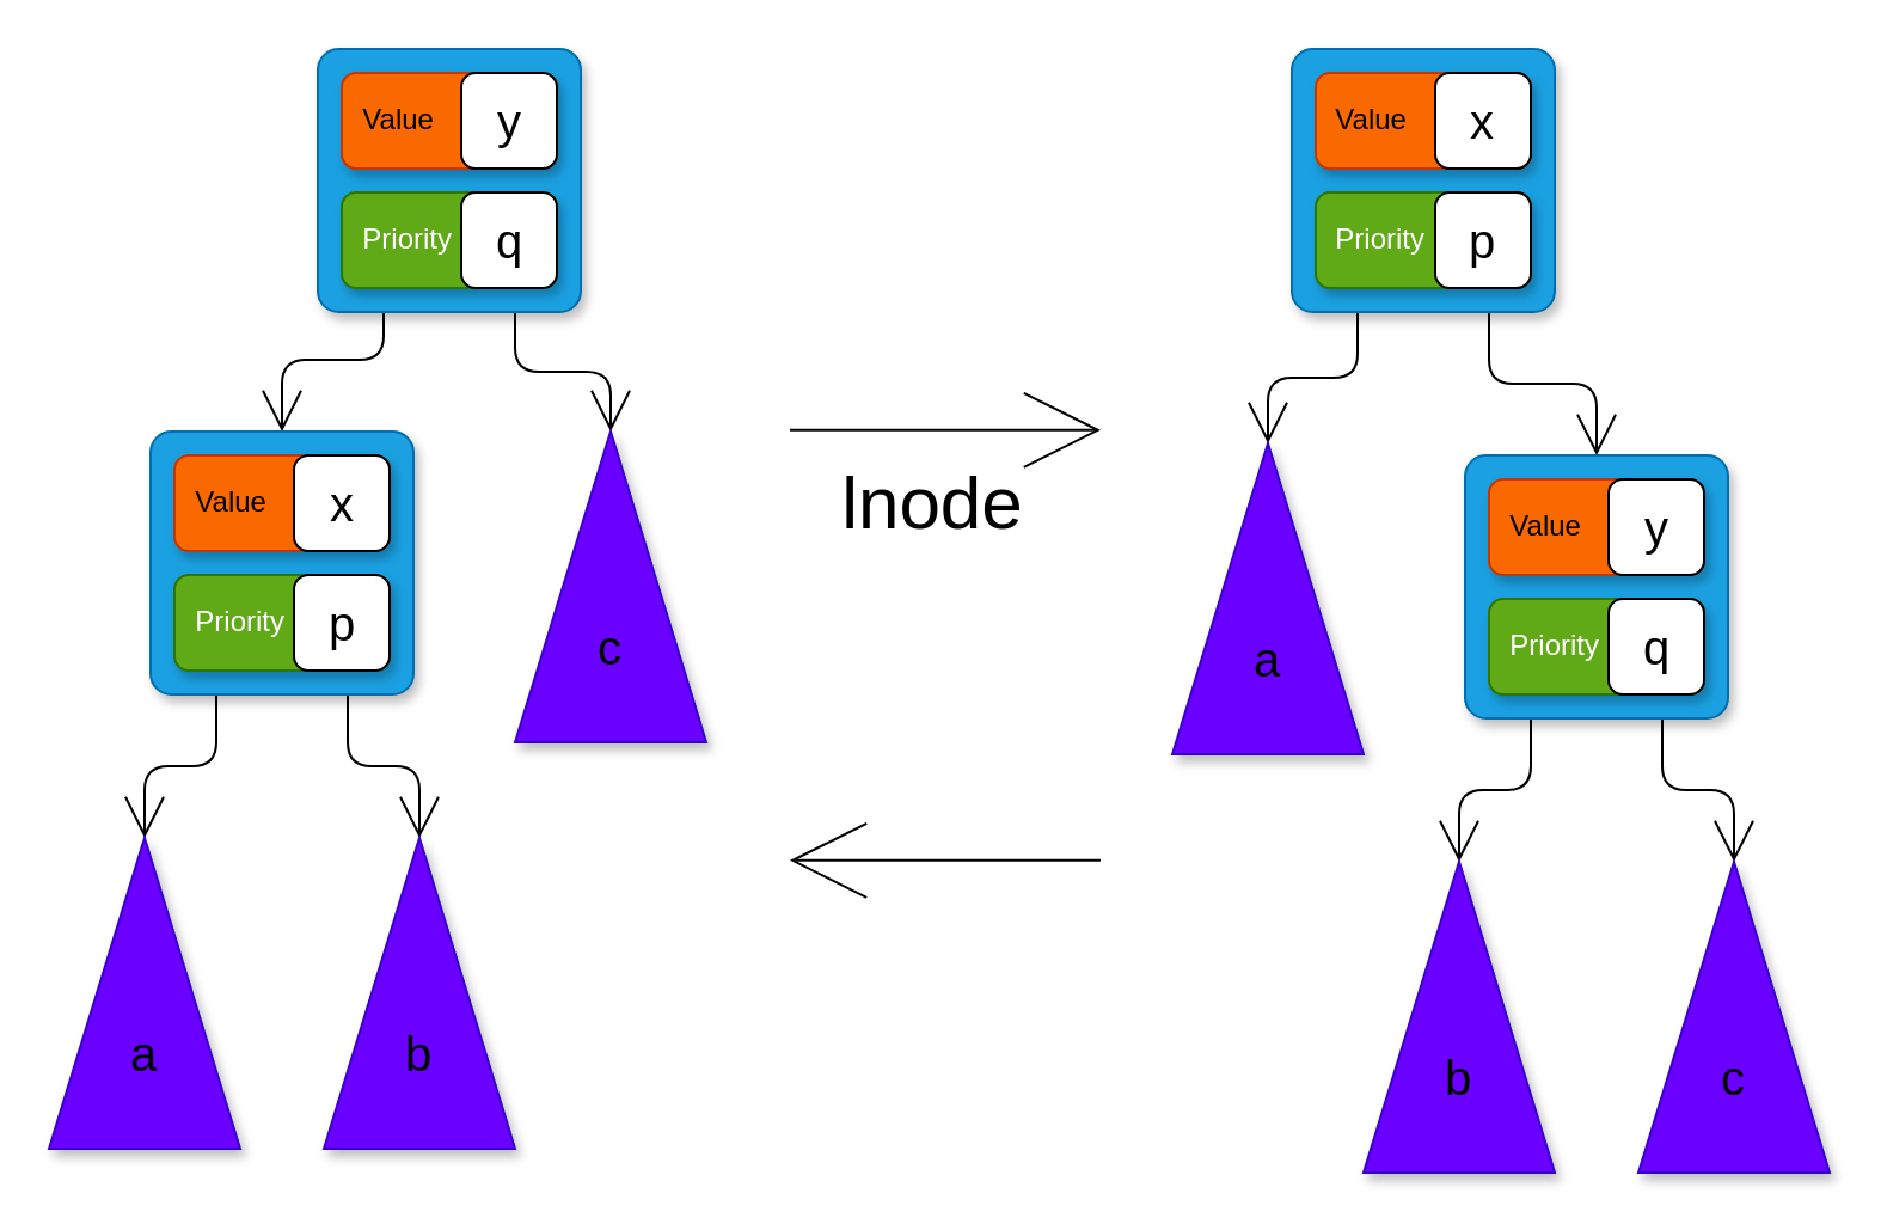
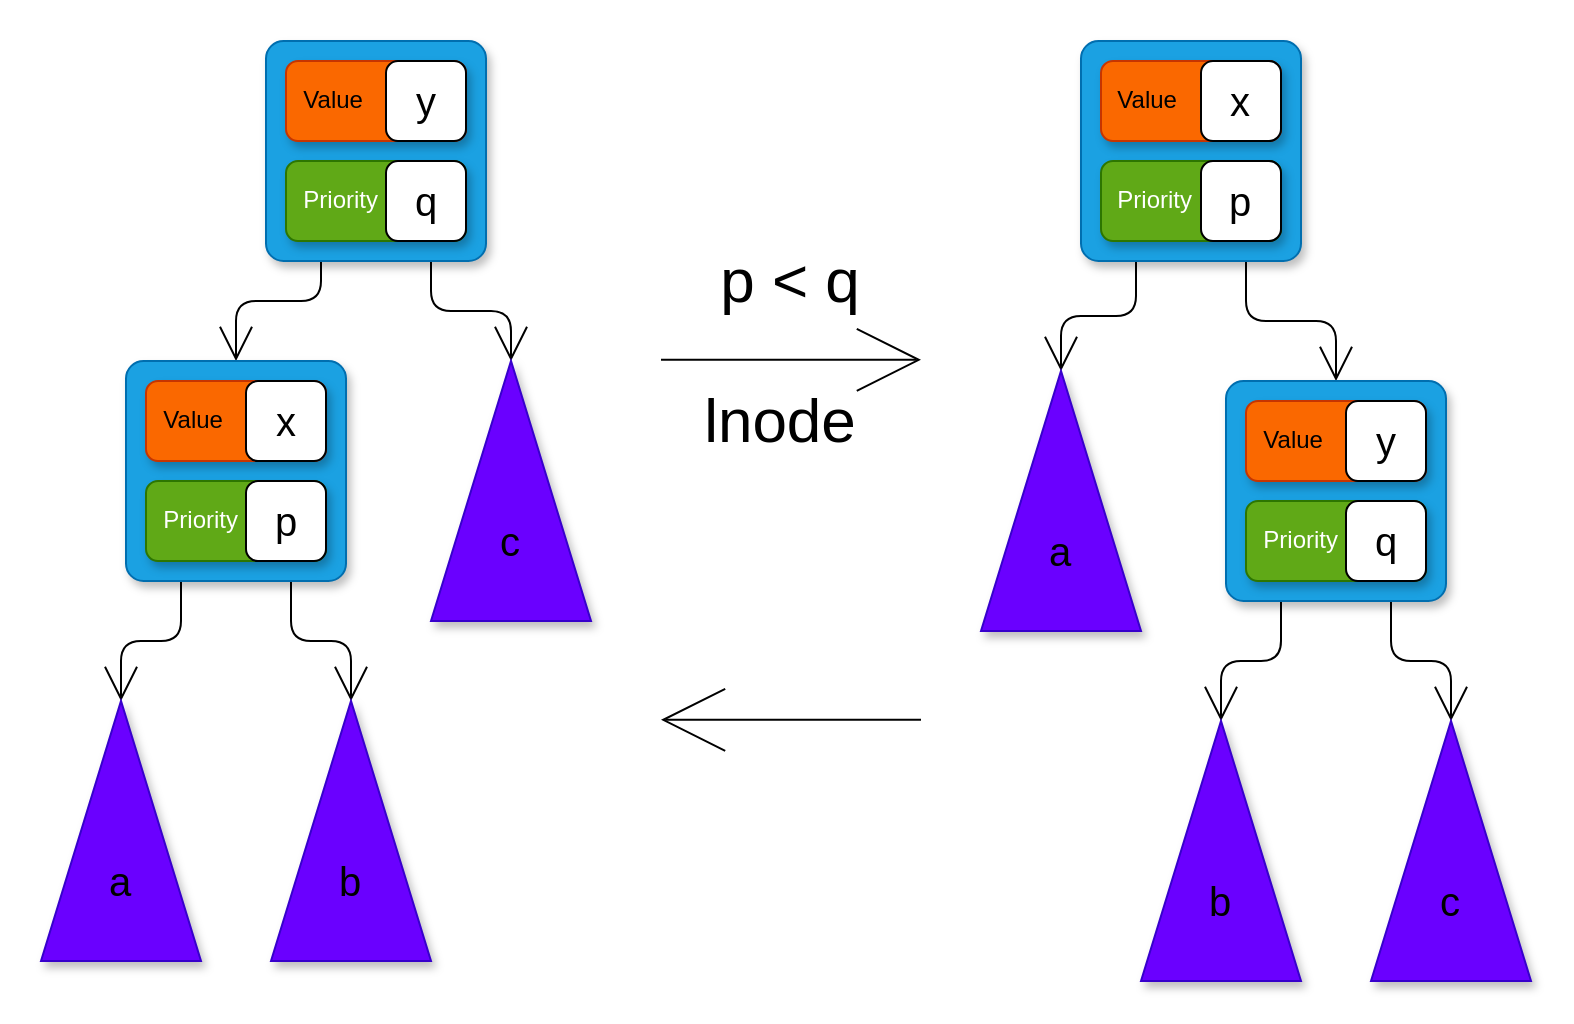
  <mxCell id="0" />
  <mxCell id="1" parent="0" />
  <mxCell id="2" style="edgeStyle=orthogonalEdgeStyle;html=1;exitX=0.25;exitY=1;exitDx=0;exitDy=0;entryX=0.5;entryY=0;entryDx=0;entryDy=0;fontSize=20;endArrow=open;endFill=0;endSize=15;" parent="1" source="4" target="11" edge="1"><mxGeometry relative="1" as="geometry"><Array as="points"><mxPoint x="160.5" y="150" /><mxPoint x="117.5" y="150" /></Array></mxGeometry></mxCell>
  <mxCell id="3" style="edgeStyle=orthogonalEdgeStyle;html=1;exitX=0.75;exitY=1;exitDx=0;exitDy=0;entryX=0;entryY=0;entryDx=40;entryDy=0;entryPerimeter=0;fontSize=20;endArrow=open;endFill=0;endSize=15;" parent="1" source="4" target="20" edge="1"><mxGeometry relative="1" as="geometry" /></mxCell>
  <mxCell id="4" value="" style="rounded=1;whiteSpace=wrap;html=1;arcSize=8;fillColor=#1ba1e2;strokeColor=#006EAF;fontColor=#ffffff;shadow=1;" parent="1" vertex="1"><mxGeometry x="132.5" y="20" width="110" height="110" as="geometry" /></mxCell>
  <mxCell id="5" value="&lt;span&gt;&amp;nbsp; Priority&lt;/span&gt;" style="rounded=1;whiteSpace=wrap;html=1;align=left;fillColor=#60a917;strokeColor=#2D7600;fontColor=#ffffff;shadow=1;" parent="1" vertex="1"><mxGeometry x="142.5" y="80" width="90" height="40" as="geometry" /></mxCell>
  <mxCell id="6" value="&amp;nbsp; Value" style="rounded=1;whiteSpace=wrap;html=1;align=left;fillColor=#fa6800;strokeColor=#C73500;fontColor=#000000;shadow=1;" parent="1" vertex="1"><mxGeometry x="142.5" y="30" width="90" height="40" as="geometry" /></mxCell>
  <mxCell id="7" value="y" style="rounded=1;whiteSpace=wrap;html=1;align=center;fontSize=20;shadow=0;" parent="1" vertex="1"><mxGeometry x="192.5" y="30" width="40" height="40" as="geometry" /></mxCell>
  <mxCell id="8" value="q" style="rounded=1;whiteSpace=wrap;html=1;align=center;fontSize=20;shadow=0;" parent="1" vertex="1"><mxGeometry x="192.5" y="80" width="40" height="40" as="geometry" /></mxCell>
  <mxCell id="9" style="edgeStyle=orthogonalEdgeStyle;html=1;exitX=0.25;exitY=1;exitDx=0;exitDy=0;entryX=0;entryY=0;entryDx=40;entryDy=0;entryPerimeter=0;fontSize=20;endArrow=open;endFill=0;endSize=15;" parent="1" source="11" target="16" edge="1"><mxGeometry relative="1" as="geometry"><mxPoint x="32.5" y="330" as="targetPoint" /></mxGeometry></mxCell>
  <mxCell id="10" style="edgeStyle=orthogonalEdgeStyle;html=1;exitX=0.75;exitY=1;exitDx=0;exitDy=0;entryX=0;entryY=0;entryDx=40;entryDy=0;entryPerimeter=0;fontSize=20;endArrow=open;endFill=0;endSize=15;" parent="1" source="11" target="18" edge="1"><mxGeometry relative="1" as="geometry" /></mxCell>
  <mxCell id="11" value="" style="rounded=1;whiteSpace=wrap;html=1;arcSize=8;fillColor=#1ba1e2;strokeColor=#006EAF;fontColor=#ffffff;shadow=1;" parent="1" vertex="1"><mxGeometry x="62.5" y="180" width="110" height="110" as="geometry" /></mxCell>
  <mxCell id="12" value="&lt;span&gt;&amp;nbsp; Priority&lt;/span&gt;" style="rounded=1;whiteSpace=wrap;html=1;align=left;fillColor=#60a917;strokeColor=#2D7600;fontColor=#ffffff;shadow=1;" parent="1" vertex="1"><mxGeometry x="72.5" y="240" width="90" height="40" as="geometry" /></mxCell>
  <mxCell id="13" value="&amp;nbsp; Value" style="rounded=1;whiteSpace=wrap;html=1;align=left;fillColor=#fa6800;strokeColor=#C73500;fontColor=#000000;shadow=1;" parent="1" vertex="1"><mxGeometry x="72.5" y="190" width="90" height="40" as="geometry" /></mxCell>
  <mxCell id="14" value="x" style="rounded=1;whiteSpace=wrap;html=1;align=center;fontSize=20;shadow=0;" parent="1" vertex="1"><mxGeometry x="122.5" y="190" width="40" height="40" as="geometry" /></mxCell>
  <mxCell id="15" value="p" style="rounded=1;whiteSpace=wrap;html=1;align=center;fontSize=20;shadow=0;" parent="1" vertex="1"><mxGeometry x="122.5" y="240" width="40" height="40" as="geometry" /></mxCell>
  <mxCell id="16" value="" style="verticalLabelPosition=bottom;verticalAlign=top;html=1;shape=mxgraph.basic.acute_triangle;dx=0.5;fillColor=#6a00ff;strokeColor=#3700CC;fontColor=#ffffff;shadow=1;" parent="1" vertex="1"><mxGeometry x="20" y="350" width="80" height="130" as="geometry" /></mxCell>
  <mxCell id="17" value="a" style="text;html=1;strokeColor=none;fillColor=none;align=center;verticalAlign=middle;whiteSpace=wrap;rounded=0;fontSize=20;shadow=1;" parent="1" vertex="1"><mxGeometry x="40" y="430" width="40" height="20" as="geometry" /></mxCell>
  <mxCell id="18" value="" style="verticalLabelPosition=bottom;verticalAlign=top;html=1;shape=mxgraph.basic.acute_triangle;dx=0.5;fillColor=#6a00ff;strokeColor=#3700CC;fontColor=#ffffff;shadow=1;" parent="1" vertex="1"><mxGeometry x="135" y="350" width="80" height="130" as="geometry" /></mxCell>
  <mxCell id="19" value="b" style="text;html=1;strokeColor=none;fillColor=none;align=center;verticalAlign=middle;whiteSpace=wrap;rounded=0;fontSize=20;shadow=1;" parent="1" vertex="1"><mxGeometry x="155" y="430" width="40" height="20" as="geometry" /></mxCell>
  <mxCell id="20" value="" style="verticalLabelPosition=bottom;verticalAlign=top;html=1;shape=mxgraph.basic.acute_triangle;dx=0.5;fillColor=#6a00ff;strokeColor=#3700CC;fontColor=#ffffff;shadow=1;" parent="1" vertex="1"><mxGeometry x="215" y="180" width="80" height="130" as="geometry" /></mxCell>
  <mxCell id="21" value="c" style="text;html=1;strokeColor=none;fillColor=none;align=center;verticalAlign=middle;whiteSpace=wrap;rounded=0;fontSize=20;shadow=1;" parent="1" vertex="1"><mxGeometry x="235" y="260" width="40" height="20" as="geometry" /></mxCell>
+ <mxCell id="22" value="p &amp;lt; q" style="text;html=1;strokeColor=none;fillColor=none;align=center;verticalAlign=middle;whiteSpace=wrap;rounded=0;fontSize=31;" parent="1" vertex="1"><mxGeometry x="355" y="130" width="80" height="20" as="geometry" /></mxCell>
  <mxCell id="23" style="edgeStyle=orthogonalEdgeStyle;html=1;exitX=0.25;exitY=1;exitDx=0;exitDy=0;entryX=0;entryY=0;entryDx=40;entryDy=0;entryPerimeter=0;fontSize=20;endArrow=open;endFill=0;endSize=15;" parent="1" source="25" target="41" edge="1"><mxGeometry relative="1" as="geometry" /></mxCell>
  <mxCell id="24" style="edgeStyle=orthogonalEdgeStyle;html=1;exitX=0.75;exitY=1;exitDx=0;exitDy=0;entryX=0.5;entryY=0;entryDx=0;entryDy=0;fontSize=31;endArrow=open;endFill=0;endSize=15;" parent="1" source="25" target="32" edge="1"><mxGeometry relative="1" as="geometry" /></mxCell>
  <mxCell id="25" value="" style="rounded=1;whiteSpace=wrap;html=1;arcSize=8;fillColor=#1ba1e2;strokeColor=#006EAF;fontColor=#ffffff;shadow=1;" parent="1" vertex="1"><mxGeometry x="540" y="20" width="110" height="110" as="geometry" /></mxCell>
  <mxCell id="26" value="&lt;span&gt;&amp;nbsp; Priority&lt;/span&gt;" style="rounded=1;whiteSpace=wrap;html=1;align=left;fillColor=#60a917;strokeColor=#2D7600;fontColor=#ffffff;shadow=1;" parent="1" vertex="1"><mxGeometry x="550" y="80" width="90" height="40" as="geometry" /></mxCell>
  <mxCell id="27" value="&amp;nbsp; Value" style="rounded=1;whiteSpace=wrap;html=1;align=left;fillColor=#fa6800;strokeColor=#C73500;fontColor=#000000;shadow=1;" parent="1" vertex="1"><mxGeometry x="550" y="30" width="90" height="40" as="geometry" /></mxCell>
  <mxCell id="28" value="x" style="rounded=1;whiteSpace=wrap;html=1;align=center;fontSize=20;shadow=0;" parent="1" vertex="1"><mxGeometry x="600" y="30" width="40" height="40" as="geometry" /></mxCell>
  <mxCell id="29" value="p" style="rounded=1;whiteSpace=wrap;html=1;align=center;fontSize=20;shadow=0;" parent="1" vertex="1"><mxGeometry x="600" y="80" width="40" height="40" as="geometry" /></mxCell>
  <mxCell id="30" style="edgeStyle=orthogonalEdgeStyle;html=1;exitX=0.25;exitY=1;exitDx=0;exitDy=0;entryX=0;entryY=0;entryDx=40;entryDy=0;entryPerimeter=0;fontSize=20;endArrow=open;endFill=0;endSize=15;" parent="1" source="32" target="37" edge="1"><mxGeometry relative="1" as="geometry"><mxPoint x="582.5" y="340" as="targetPoint" /></mxGeometry></mxCell>
  <mxCell id="31" style="edgeStyle=orthogonalEdgeStyle;html=1;exitX=0.75;exitY=1;exitDx=0;exitDy=0;entryX=0;entryY=0;entryDx=40;entryDy=0;entryPerimeter=0;fontSize=20;endArrow=open;endFill=0;endSize=15;" parent="1" source="32" target="39" edge="1"><mxGeometry relative="1" as="geometry" /></mxCell>
  <mxCell id="32" value="" style="rounded=1;whiteSpace=wrap;html=1;arcSize=8;fillColor=#1ba1e2;strokeColor=#006EAF;fontColor=#ffffff;shadow=1;" parent="1" vertex="1"><mxGeometry x="612.5" y="190" width="110" height="110" as="geometry" /></mxCell>
  <mxCell id="33" value="&lt;span&gt;&amp;nbsp; Priority&lt;/span&gt;" style="rounded=1;whiteSpace=wrap;html=1;align=left;fillColor=#60a917;strokeColor=#2D7600;fontColor=#ffffff;shadow=1;" parent="1" vertex="1"><mxGeometry x="622.5" y="250" width="90" height="40" as="geometry" /></mxCell>
  <mxCell id="34" value="&amp;nbsp; Value" style="rounded=1;whiteSpace=wrap;html=1;align=left;fillColor=#fa6800;strokeColor=#C73500;fontColor=#000000;shadow=1;" parent="1" vertex="1"><mxGeometry x="622.5" y="200" width="90" height="40" as="geometry" /></mxCell>
  <mxCell id="35" value="y" style="rounded=1;whiteSpace=wrap;html=1;align=center;fontSize=20;shadow=0;" parent="1" vertex="1"><mxGeometry x="672.5" y="200" width="40" height="40" as="geometry" /></mxCell>
  <mxCell id="36" value="q" style="rounded=1;whiteSpace=wrap;html=1;align=center;fontSize=20;shadow=0;" parent="1" vertex="1"><mxGeometry x="672.5" y="250" width="40" height="40" as="geometry" /></mxCell>
  <mxCell id="37" value="" style="verticalLabelPosition=bottom;verticalAlign=top;html=1;shape=mxgraph.basic.acute_triangle;dx=0.5;fillColor=#6a00ff;strokeColor=#3700CC;fontColor=#ffffff;shadow=1;" parent="1" vertex="1"><mxGeometry x="570" y="360" width="80" height="130" as="geometry" /></mxCell>
  <mxCell id="38" value="b" style="text;html=1;strokeColor=none;fillColor=none;align=center;verticalAlign=middle;whiteSpace=wrap;rounded=0;fontSize=20;shadow=1;" parent="1" vertex="1"><mxGeometry x="590" y="440" width="40" height="20" as="geometry" /></mxCell>
  <mxCell id="39" value="" style="verticalLabelPosition=bottom;verticalAlign=top;html=1;shape=mxgraph.basic.acute_triangle;dx=0.5;fillColor=#6a00ff;strokeColor=#3700CC;fontColor=#ffffff;shadow=1;" parent="1" vertex="1"><mxGeometry x="685" y="360" width="80" height="130" as="geometry" /></mxCell>
  <mxCell id="40" value="c" style="text;html=1;strokeColor=none;fillColor=none;align=center;verticalAlign=middle;whiteSpace=wrap;rounded=0;fontSize=20;shadow=1;" parent="1" vertex="1"><mxGeometry x="705" y="440" width="40" height="20" as="geometry" /></mxCell>
  <mxCell id="41" value="" style="verticalLabelPosition=bottom;verticalAlign=top;html=1;shape=mxgraph.basic.acute_triangle;dx=0.5;fillColor=#6a00ff;strokeColor=#3700CC;fontColor=#ffffff;shadow=1;" parent="1" vertex="1"><mxGeometry x="490" y="185" width="80" height="130" as="geometry" /></mxCell>
  <mxCell id="42" value="a" style="text;html=1;strokeColor=none;fillColor=none;align=center;verticalAlign=middle;whiteSpace=wrap;rounded=0;fontSize=20;shadow=1;" parent="1" vertex="1"><mxGeometry x="510" y="265" width="40" height="20" as="geometry" /></mxCell>
  <mxCell id="43" value="" style="endArrow=open;html=1;fontSize=31;endSize=30;endFill=0;" parent="1" edge="1"><mxGeometry width="50" height="50" relative="1" as="geometry"><mxPoint x="330" y="179.43" as="sourcePoint" /><mxPoint x="460" y="179.43" as="targetPoint" /></mxGeometry></mxCell>
  <mxCell id="44" value="" style="endArrow=none;html=1;fontSize=31;endSize=30;endFill=0;startArrow=open;startFill=0;startSize=30;" parent="1" edge="1"><mxGeometry width="50" height="50" relative="1" as="geometry"><mxPoint x="330" y="359.43" as="sourcePoint" /><mxPoint x="460" y="359.43" as="targetPoint" /></mxGeometry></mxCell>
  <mxCell id="45" value="lnode" style="text;html=1;strokeColor=none;fillColor=none;align=center;verticalAlign=middle;whiteSpace=wrap;rounded=0;fontSize=31;" parent="1" vertex="1"><mxGeometry x="350" y="200" width="80" height="20" as="geometry" /></mxCell>
